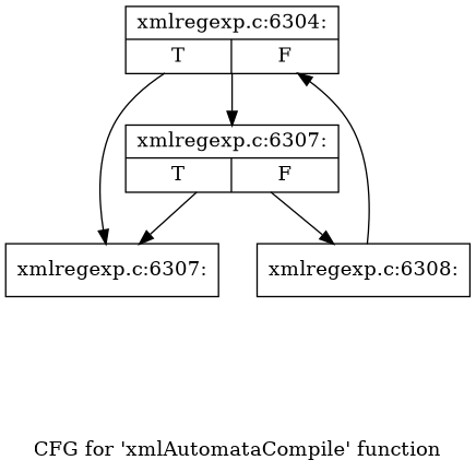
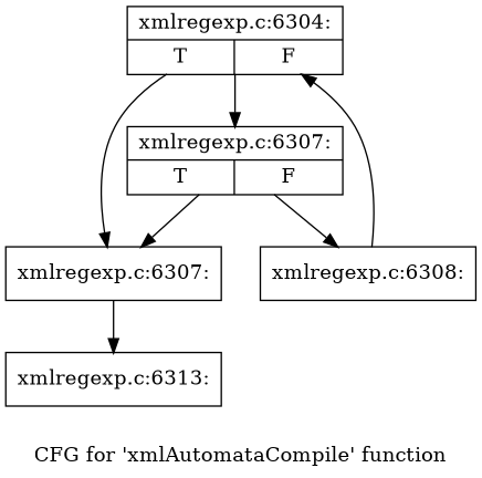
  digraph {
    label="CFG for 'xmlAutomataCompile' function"
    node [shape=record]
    n1 [label="{xmlregexp.c:6304:|{<s0>T|<s1>F}}"]
    n2 [label="{xmlregexp.c:6307:}"]
    n3 [label="{xmlregexp.c:6307:|{<s0>T|<s1>F}}"]
+   n4 [label="{xmlregexp.c:6313:}"]
    n5 [label="{xmlregexp.c:6308:}"]
    n1 -> n2
    n1 -> n3
+   n2 -> n4
    n3 -> n2
    n3 -> n5
    n5 -> n1
  }
